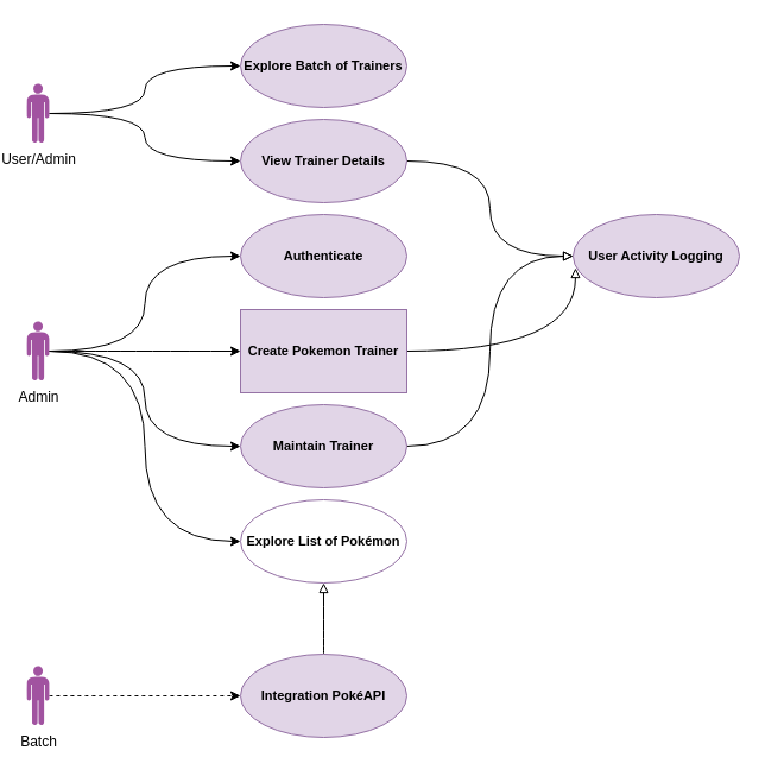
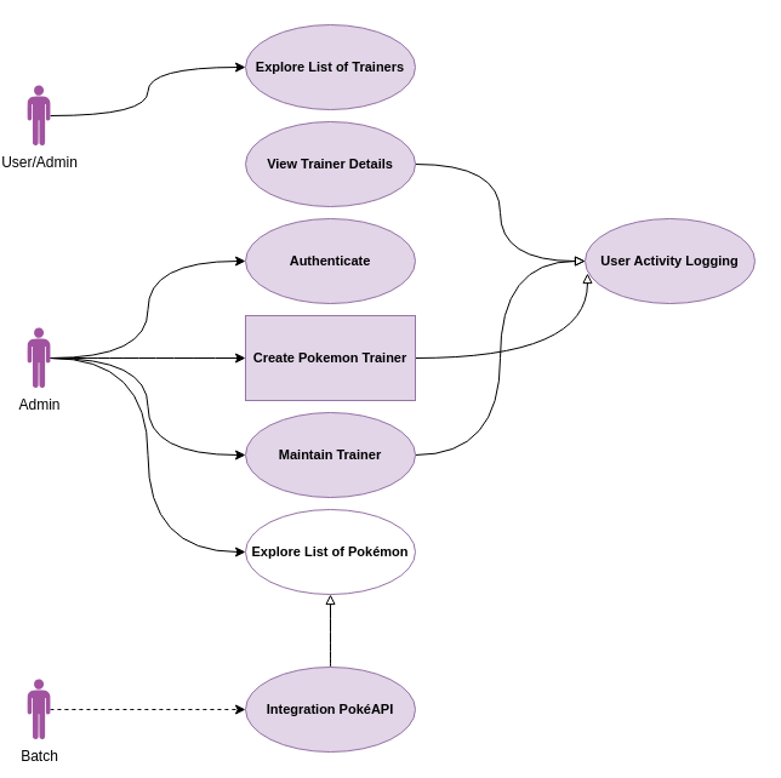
  <mxCell id="0" />
  <mxCell id="1" parent="0" />
  <mxCell id="2" style="edgeStyle=orthogonalEdgeStyle;orthogonalLoop=1;jettySize=auto;html=1;entryX=0;entryY=0.5;entryDx=0;entryDy=0;curved=1;" parent="1" source="4" target="18" edge="1"><mxGeometry relative="1" as="geometry" /></mxCell>
- <mxCell id="3" style="edgeStyle=orthogonalEdgeStyle;orthogonalLoop=1;jettySize=auto;html=1;entryX=0;entryY=0.5;entryDx=0;entryDy=0;curved=1;strokeColor=default;" parent="1" source="4" target="17" edge="1"><mxGeometry relative="1" as="geometry" /></mxCell>
  <mxCell id="4" value="User/Admin" style="verticalLabelPosition=bottom;sketch=0;html=1;fillColor=#A153A0;verticalAlign=top;align=center;pointerEvents=1;shape=mxgraph.cisco_safe.design.actor_2;" parent="1" vertex="1"><mxGeometry x="20" y="70" width="19" height="50" as="geometry" /></mxCell>
  <mxCell id="5" style="edgeStyle=orthogonalEdgeStyle;orthogonalLoop=1;jettySize=auto;html=1;entryX=0;entryY=0.5;entryDx=0;entryDy=0;curved=1;" parent="1" source="9" target="20" edge="1"><mxGeometry relative="1" as="geometry" /></mxCell>
  <mxCell id="6" style="edgeStyle=orthogonalEdgeStyle;orthogonalLoop=1;jettySize=auto;html=1;entryX=0;entryY=0.5;entryDx=0;entryDy=0;curved=1;" parent="1" source="9" target="15" edge="1"><mxGeometry relative="1" as="geometry" /></mxCell>
  <mxCell id="7" style="edgeStyle=orthogonalEdgeStyle;orthogonalLoop=1;jettySize=auto;html=1;entryX=0;entryY=0.5;entryDx=0;entryDy=0;curved=1;" parent="1" source="9" target="14" edge="1"><mxGeometry relative="1" as="geometry" /></mxCell>
  <mxCell id="8" style="edgeStyle=orthogonalEdgeStyle;orthogonalLoop=1;jettySize=auto;html=1;entryX=0;entryY=0.5;entryDx=0;entryDy=0;curved=1;" parent="1" source="9" target="23" edge="1"><mxGeometry relative="1" as="geometry" /></mxCell>
  <mxCell id="9" value="Admin" style="verticalLabelPosition=bottom;sketch=0;html=1;fillColor=#A153A0;verticalAlign=top;align=center;pointerEvents=1;shape=mxgraph.cisco_safe.design.actor_2;" parent="1" vertex="1"><mxGeometry x="20" y="270" width="19" height="50" as="geometry" /></mxCell>
  <mxCell id="10" style="edgeStyle=orthogonalEdgeStyle;orthogonalLoop=1;jettySize=auto;html=1;entryX=0.5;entryY=1;entryDx=0;entryDy=0;curved=1;endArrow=block;endFill=0;" parent="1" source="11" target="23" edge="1"><mxGeometry relative="1" as="geometry" /></mxCell>
  <mxCell id="11" value="&lt;font style=&quot;font-size: 11px;&quot;&gt;&lt;strong&gt;Integration PokéAPI&lt;/strong&gt;&lt;/font&gt;" style="ellipse;whiteSpace=wrap;html=1;fillColor=#e1d5e7;strokeColor=#9673a6;" parent="1" vertex="1"><mxGeometry x="200" y="550" width="140" height="70" as="geometry" /></mxCell>
  <mxCell id="12" value="&lt;font style=&quot;font-size: 11px;&quot;&gt;&lt;strong&gt;User Activity Logging&lt;/strong&gt;&lt;/font&gt;" style="ellipse;whiteSpace=wrap;html=1;fillColor=#e1d5e7;strokeColor=#9673a6;" parent="1" vertex="1"><mxGeometry x="480" y="180" width="140" height="70" as="geometry" /></mxCell>
  <mxCell id="13" style="edgeStyle=orthogonalEdgeStyle;orthogonalLoop=1;jettySize=auto;html=1;entryX=0;entryY=0.5;entryDx=0;entryDy=0;curved=1;endArrow=block;endFill=0;" parent="1" source="14" target="12" edge="1"><mxGeometry relative="1" as="geometry" /></mxCell>
  <mxCell id="14" value="&lt;font style=&quot;font-size: 11px;&quot;&gt;&lt;strong&gt;Maintain Trainer&lt;br&gt;&lt;/strong&gt;&lt;/font&gt;" style="ellipse;whiteSpace=wrap;html=1;fillColor=#e1d5e7;strokeColor=#9673a6;" parent="1" vertex="1"><mxGeometry x="200" y="340" width="140" height="70" as="geometry" /></mxCell>
  <mxCell id="15" value="&lt;font style=&quot;font-size: 11px;&quot;&gt;&lt;strong&gt;Authenticate&lt;br&gt;&lt;/strong&gt;&lt;/font&gt;" style="ellipse;whiteSpace=wrap;html=1;fillColor=#e1d5e7;strokeColor=#9673a6;" parent="1" vertex="1"><mxGeometry x="200" y="180" width="140" height="70" as="geometry" /></mxCell>
  <mxCell id="16" style="edgeStyle=orthogonalEdgeStyle;orthogonalLoop=1;jettySize=auto;html=1;curved=1;entryX=0;entryY=0.5;entryDx=0;entryDy=0;endArrow=block;endFill=0;" parent="1" source="17" target="12" edge="1"><mxGeometry relative="1" as="geometry" /></mxCell>
  <mxCell id="17" value="&lt;font style=&quot;font-size: 11px;&quot;&gt;&lt;strong&gt;View Trainer Details&lt;/strong&gt;&lt;/font&gt;" style="ellipse;whiteSpace=wrap;html=1;fillColor=#e1d5e7;strokeColor=#9673a6;" parent="1" vertex="1"><mxGeometry x="200" y="100" width="140" height="70" as="geometry" /></mxCell>
- <mxCell id="18" value="&lt;font size=&quot;1&quot;&gt;&lt;strong style=&quot;font-size: 11px;&quot;&gt;Explore Batch of Trainers&lt;/strong&gt;&lt;/font&gt;" style="ellipse;whiteSpace=wrap;html=1;fillColor=#e1d5e7;strokeColor=#9673a6;" parent="1" vertex="1"><mxGeometry x="200" y="20" width="140" height="70" as="geometry" /></mxCell>
+ <mxCell id="18" value="&lt;font size=&quot;1&quot;&gt;&lt;strong style=&quot;font-size: 11px;&quot;&gt;Explore List of Trainers&lt;/strong&gt;&lt;/font&gt;" style="ellipse;whiteSpace=wrap;html=1;fillColor=#e1d5e7;strokeColor=#9673a6;" parent="1" vertex="1"><mxGeometry x="200" y="20" width="140" height="70" as="geometry" /></mxCell>
  <mxCell id="19" style="edgeStyle=orthogonalEdgeStyle;orthogonalLoop=1;jettySize=auto;html=1;entryX=0.014;entryY=0.643;entryDx=0;entryDy=0;entryPerimeter=0;curved=1;endArrow=block;endFill=0;" parent="1" source="20" target="12" edge="1"><mxGeometry relative="1" as="geometry"><mxPoint x="500" y="240" as="targetPoint" /></mxGeometry></mxCell>
  <mxCell id="20" value="&lt;font style=&quot;font-size: 11px;&quot;&gt;&lt;strong&gt;Create Pokemon Trainer &lt;br&gt;&lt;/strong&gt;&lt;/font&gt;" style="whiteSpace=wrap;html=1;fillColor=#e1d5e7;strokeColor=#9673a6;rounded=0;" parent="1" vertex="1"><mxGeometry x="200" y="260" width="140" height="70" as="geometry" /></mxCell>
  <mxCell id="21" style="edgeStyle=orthogonalEdgeStyle;orthogonalLoop=1;jettySize=auto;html=1;curved=1;dashed=1;" parent="1" source="22" target="11" edge="1"><mxGeometry relative="1" as="geometry" /></mxCell>
  <mxCell id="22" value="Batch" style="verticalLabelPosition=bottom;sketch=0;html=1;fillColor=#A153A0;verticalAlign=top;align=center;pointerEvents=1;shape=mxgraph.cisco_safe.design.actor_2;" parent="1" vertex="1"><mxGeometry x="20" y="560" width="19" height="50" as="geometry" /></mxCell>
  <mxCell id="23" value="&lt;font size=&quot;1&quot;&gt;&lt;strong style=&quot;font-size: 11px;&quot;&gt;Explore List of Pokémon&lt;/strong&gt;&lt;/font&gt;" style="ellipse;whiteSpace=wrap;html=1;fillColor=#ffffff;strokeColor=#9673a6;" parent="1" vertex="1"><mxGeometry x="200" y="420" width="140" height="70" as="geometry" /></mxCell>
